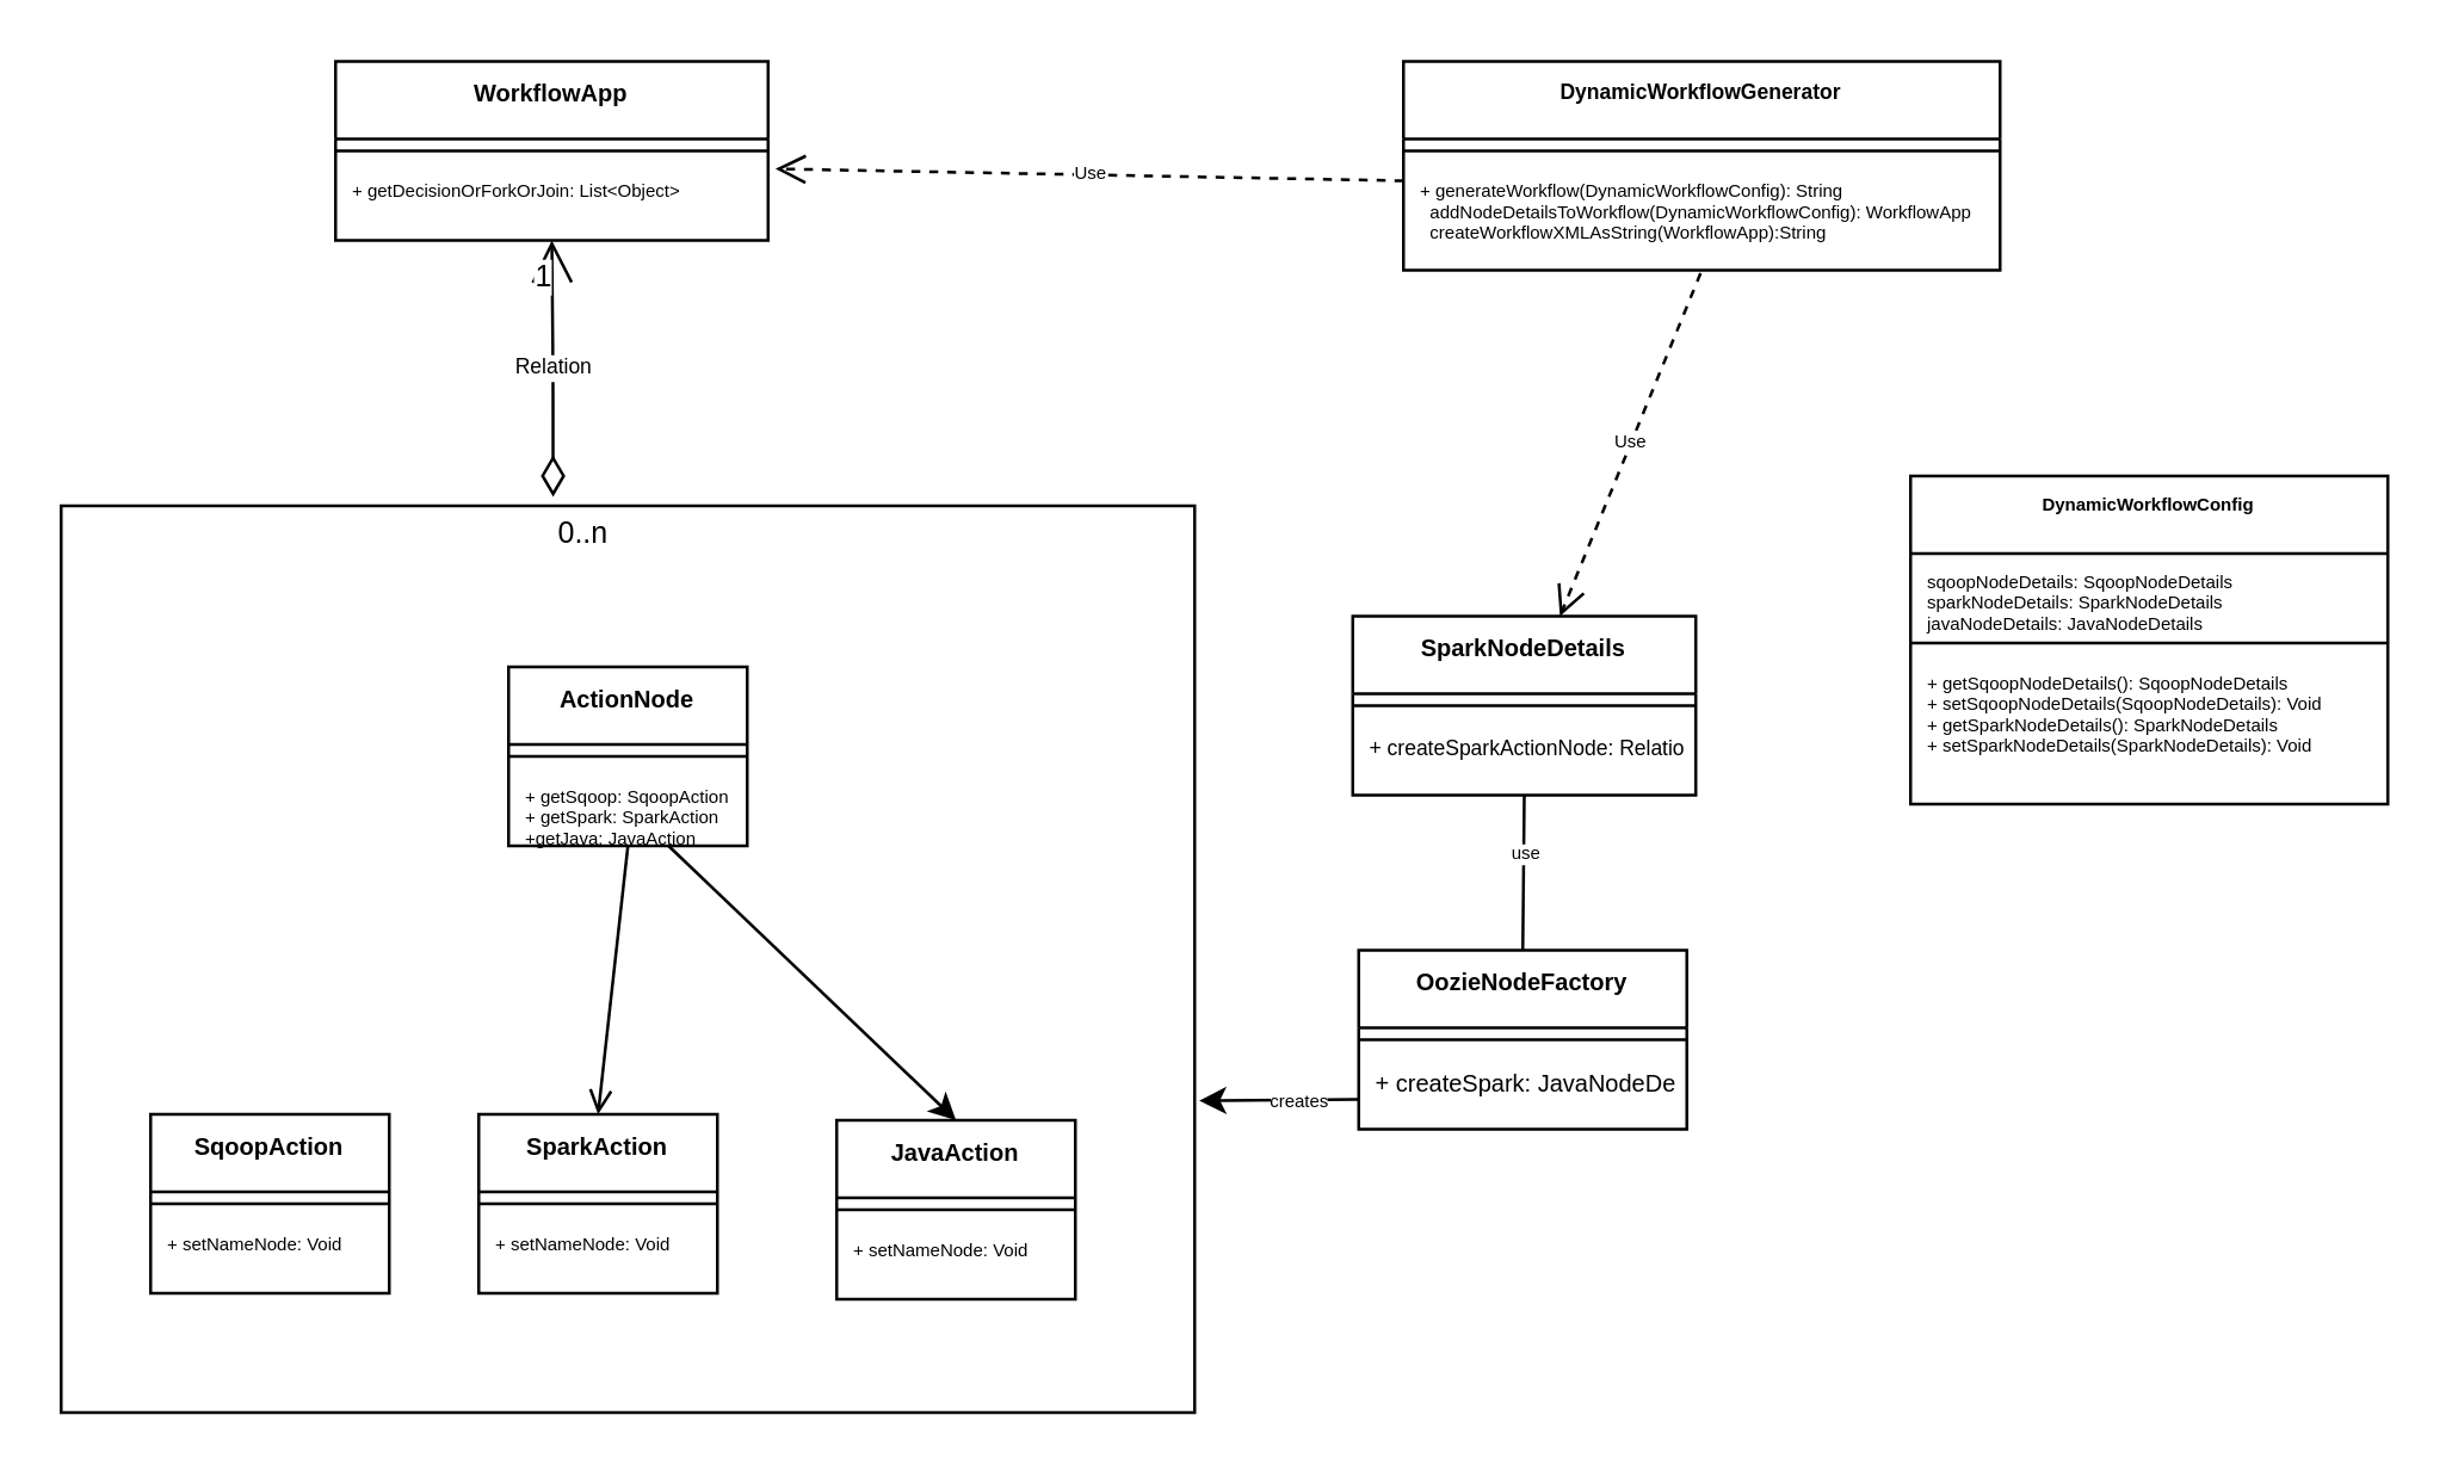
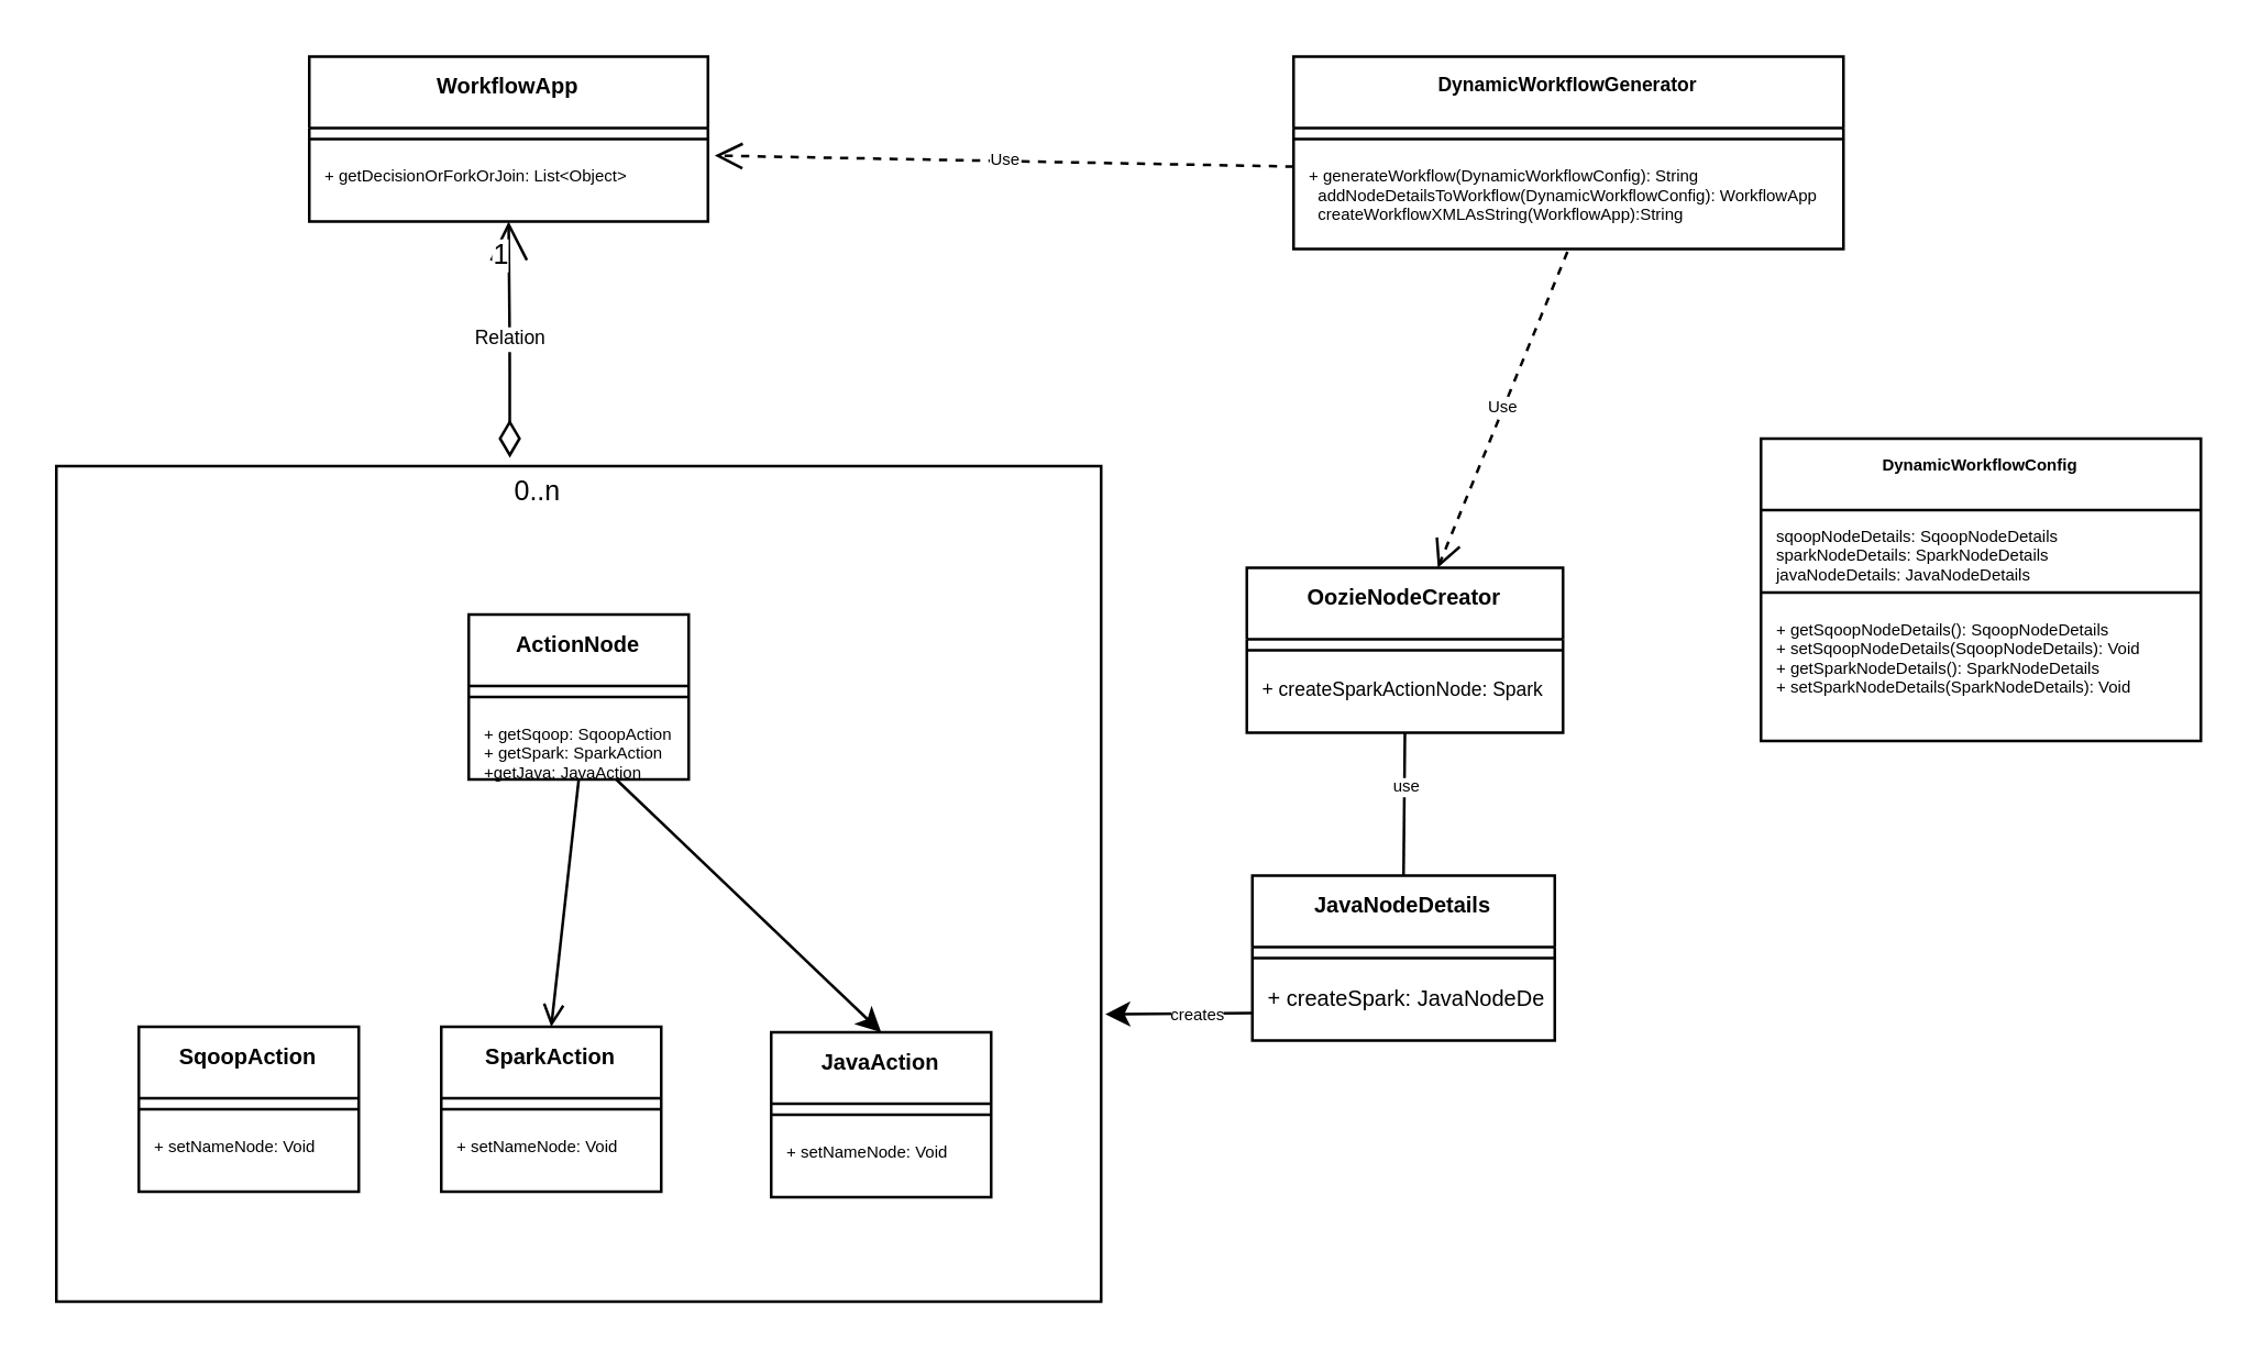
  <mxCell id="0" />
  <mxCell id="1" parent="0" />
- <mxCell id="2" value="SparkNodeDetails" style="swimlane;fontStyle=1;align=center;verticalAlign=top;childLayout=stackLayout;horizontal=1;startSize=26;horizontalStack=0;resizeParent=1;resizeParentMax=0;resizeLast=0;collapsible=1;marginBottom=0;fontSize=8;" vertex="1" parent="1"><mxGeometry x="453" y="206" width="115" height="60" as="geometry" /></mxCell>
+ <mxCell id="2" value="OozieNodeCreator" style="swimlane;fontStyle=1;align=center;verticalAlign=top;childLayout=stackLayout;horizontal=1;startSize=26;horizontalStack=0;resizeParent=1;resizeParentMax=0;resizeLast=0;collapsible=1;marginBottom=0;fontSize=8;" vertex="1" parent="1"><mxGeometry x="453" y="206" width="115" height="60" as="geometry" /></mxCell>
  <mxCell id="3" value="" style="line;strokeWidth=1;fillColor=none;align=left;verticalAlign=middle;spacingTop=-1;spacingLeft=3;spacingRight=3;rotatable=0;labelPosition=right;points=[];portConstraint=eastwest;" vertex="1" parent="2"><mxGeometry y="26" width="115" height="8" as="geometry" /></mxCell>
- <mxCell id="4" value="+ createSparkActionNode: Relation" style="text;strokeColor=none;fillColor=none;align=left;verticalAlign=top;spacingLeft=4;spacingRight=4;overflow=hidden;rotatable=0;points=[[0,0.5],[1,0.5]];portConstraint=eastwest;fontSize=7;" vertex="1" parent="2"><mxGeometry y="34" width="115" height="26" as="geometry" /></mxCell>
- <mxCell id="5" value="OozieNodeFactory" style="swimlane;fontStyle=1;align=center;verticalAlign=top;childLayout=stackLayout;horizontal=1;startSize=26;horizontalStack=0;resizeParent=1;resizeParentMax=0;resizeLast=0;collapsible=1;marginBottom=0;fontSize=8;" vertex="1" parent="1"><mxGeometry x="455" y="318" width="110" height="60" as="geometry" /></mxCell>
+ <mxCell id="4" value="+ createSparkActionNode: Spark" style="text;strokeColor=none;fillColor=none;align=left;verticalAlign=top;spacingLeft=4;spacingRight=4;overflow=hidden;rotatable=0;points=[[0,0.5],[1,0.5]];portConstraint=eastwest;fontSize=7;" vertex="1" parent="2"><mxGeometry y="34" width="115" height="26" as="geometry" /></mxCell>
+ <mxCell id="5" value="JavaNodeDetails" style="swimlane;fontStyle=1;align=center;verticalAlign=top;childLayout=stackLayout;horizontal=1;startSize=26;horizontalStack=0;resizeParent=1;resizeParentMax=0;resizeLast=0;collapsible=1;marginBottom=0;fontSize=8;" vertex="1" parent="1"><mxGeometry x="455" y="318" width="110" height="60" as="geometry" /></mxCell>
  <mxCell id="6" value="" style="line;strokeWidth=1;fillColor=none;align=left;verticalAlign=middle;spacingTop=-1;spacingLeft=3;spacingRight=3;rotatable=0;labelPosition=right;points=[];portConstraint=eastwest;" vertex="1" parent="5"><mxGeometry y="26" width="110" height="8" as="geometry" /></mxCell>
  <mxCell id="7" value="+ createSpark: JavaNodeDetails" style="text;strokeColor=none;fillColor=none;align=left;verticalAlign=top;spacingLeft=4;spacingRight=4;overflow=hidden;rotatable=0;points=[[0,0.5],[1,0.5]];portConstraint=eastwest;fontSize=8;" vertex="1" parent="5"><mxGeometry y="34" width="110" height="26" as="geometry" /></mxCell>
  <mxCell id="8" value="SqoopAction" style="swimlane;fontStyle=1;align=center;verticalAlign=top;childLayout=stackLayout;horizontal=1;startSize=26;horizontalStack=0;resizeParent=1;resizeParentMax=0;resizeLast=0;collapsible=1;marginBottom=0;fontSize=8;" vertex="1" parent="1"><mxGeometry x="50" y="373" width="80" height="60" as="geometry" /></mxCell>
  <mxCell id="9" value="" style="line;strokeWidth=1;fillColor=none;align=left;verticalAlign=middle;spacingTop=-1;spacingLeft=3;spacingRight=3;rotatable=0;labelPosition=right;points=[];portConstraint=eastwest;" vertex="1" parent="8"><mxGeometry y="26" width="80" height="8" as="geometry" /></mxCell>
  <mxCell id="10" value="+ setNameNode: Void" style="text;strokeColor=none;fillColor=none;align=left;verticalAlign=top;spacingLeft=4;spacingRight=4;overflow=hidden;rotatable=0;points=[[0,0.5],[1,0.5]];portConstraint=eastwest;fontSize=6;" vertex="1" parent="8"><mxGeometry y="34" width="80" height="26" as="geometry" /></mxCell>
  <mxCell id="11" value="SparkAction" style="swimlane;fontStyle=1;align=center;verticalAlign=top;childLayout=stackLayout;horizontal=1;startSize=26;horizontalStack=0;resizeParent=1;resizeParentMax=0;resizeLast=0;collapsible=1;marginBottom=0;fontSize=8;" vertex="1" parent="1"><mxGeometry x="160" y="373" width="80" height="60" as="geometry" /></mxCell>
  <mxCell id="12" value="" style="line;strokeWidth=1;fillColor=none;align=left;verticalAlign=middle;spacingTop=-1;spacingLeft=3;spacingRight=3;rotatable=0;labelPosition=right;points=[];portConstraint=eastwest;" vertex="1" parent="11"><mxGeometry y="26" width="80" height="8" as="geometry" /></mxCell>
  <mxCell id="13" value="+ setNameNode: Void" style="text;strokeColor=none;fillColor=none;align=left;verticalAlign=top;spacingLeft=4;spacingRight=4;overflow=hidden;rotatable=0;points=[[0,0.5],[1,0.5]];portConstraint=eastwest;fontSize=6;" vertex="1" parent="11"><mxGeometry y="34" width="80" height="26" as="geometry" /></mxCell>
  <mxCell id="14" value="JavaAction" style="swimlane;fontStyle=1;align=center;verticalAlign=top;childLayout=stackLayout;horizontal=1;startSize=26;horizontalStack=0;resizeParent=1;resizeParentMax=0;resizeLast=0;collapsible=1;marginBottom=0;fontSize=8;" vertex="1" parent="1"><mxGeometry x="280" y="375" width="80" height="60" as="geometry" /></mxCell>
  <mxCell id="15" value="" style="line;strokeWidth=1;fillColor=none;align=left;verticalAlign=middle;spacingTop=-1;spacingLeft=3;spacingRight=3;rotatable=0;labelPosition=right;points=[];portConstraint=eastwest;" vertex="1" parent="14"><mxGeometry y="26" width="80" height="8" as="geometry" /></mxCell>
  <mxCell id="16" value="+ setNameNode: Void" style="text;strokeColor=none;fillColor=none;align=left;verticalAlign=top;spacingLeft=4;spacingRight=4;overflow=hidden;rotatable=0;points=[[0,0.5],[1,0.5]];portConstraint=eastwest;fontSize=6;" vertex="1" parent="14"><mxGeometry y="34" width="80" height="26" as="geometry" /></mxCell>
  <mxCell id="17" value="ActionNode" style="swimlane;fontStyle=1;align=center;verticalAlign=top;childLayout=stackLayout;horizontal=1;startSize=26;horizontalStack=0;resizeParent=1;resizeParentMax=0;resizeLast=0;collapsible=1;marginBottom=0;fontSize=8;" vertex="1" parent="1"><mxGeometry x="170" y="223" width="80" height="60" as="geometry" /></mxCell>
  <mxCell id="18" value="" style="line;strokeWidth=1;fillColor=none;align=left;verticalAlign=middle;spacingTop=-1;spacingLeft=3;spacingRight=3;rotatable=0;labelPosition=right;points=[];portConstraint=eastwest;" vertex="1" parent="17"><mxGeometry y="26" width="80" height="8" as="geometry" /></mxCell>
  <mxCell id="19" value="+ getSqoop: SqoopAction&#10;+ getSpark: SparkAction&#10;+getJava: JavaAction&#10;&#10;" style="text;strokeColor=none;fillColor=none;align=left;verticalAlign=top;spacingLeft=4;spacingRight=4;overflow=hidden;rotatable=0;points=[[0,0.5],[1,0.5]];portConstraint=eastwest;fontSize=6;" vertex="1" parent="17"><mxGeometry y="34" width="80" height="26" as="geometry" /></mxCell>
  <mxCell id="20" value="" style="endArrow=open;html=1;fontSize=6;exitX=0.5;exitY=1;exitDx=0;exitDy=0;entryX=0.5;entryY=0;entryDx=0;entryDy=0;" edge="1" parent="1" source="17" target="11"><mxGeometry width="50" height="50" relative="1" as="geometry"><mxPoint x="220" y="299" as="sourcePoint" /><mxPoint x="110" y="383" as="targetPoint" /></mxGeometry></mxCell>
  <mxCell id="21" value="" style="endArrow=classic;html=1;fontSize=6;entryX=0.5;entryY=0;entryDx=0;entryDy=0;" edge="1" parent="1" source="19" target="14"><mxGeometry width="50" height="50" relative="1" as="geometry"><mxPoint x="210" y="293" as="sourcePoint" /><mxPoint x="210" y="383" as="targetPoint" /></mxGeometry></mxCell>
  <mxCell id="22" value="" style="rounded=0;whiteSpace=wrap;html=1;fontSize=6;fillColor=none;" vertex="1" parent="1"><mxGeometry x="20" y="169" width="380" height="304" as="geometry" /></mxCell>
  <mxCell id="23" value="" style="endArrow=classic;html=1;fontSize=6;entryX=1.004;entryY=0.656;entryDx=0;entryDy=0;entryPerimeter=0;exitX=0;exitY=0.923;exitDx=0;exitDy=0;exitPerimeter=0;" edge="1" parent="1" target="22"><mxGeometry width="50" height="50" relative="1" as="geometry"><mxPoint x="455" y="368" as="sourcePoint" /><mxPoint x="510" y="473" as="targetPoint" /></mxGeometry></mxCell>
  <mxCell id="24" value="creates" style="text;html=1;resizable=0;points=[];align=center;verticalAlign=middle;labelBackgroundColor=#ffffff;fontSize=6;" vertex="1" connectable="0" parent="23"><mxGeometry x="-0.214" relative="1" as="geometry"><mxPoint as="offset" /></mxGeometry></mxCell>
  <mxCell id="25" value="" style="endArrow=none;html=1;fontSize=6;entryX=0.5;entryY=0;entryDx=0;entryDy=0;exitX=0.5;exitY=1;exitDx=0;exitDy=0;endSize=5;" edge="1" parent="1" source="2" target="5"><mxGeometry width="50" height="50" relative="1" as="geometry"><mxPoint x="510" y="294" as="sourcePoint" /><mxPoint x="411.5" y="378.5" as="targetPoint" /></mxGeometry></mxCell>
  <mxCell id="26" value="use" style="text;html=1;resizable=0;points=[];align=center;verticalAlign=middle;labelBackgroundColor=#ffffff;fontSize=6;" vertex="1" connectable="0" parent="25"><mxGeometry x="-0.214" relative="1" as="geometry"><mxPoint as="offset" /></mxGeometry></mxCell>
  <mxCell id="27" value="WorkflowApp" style="swimlane;fontStyle=1;align=center;verticalAlign=top;childLayout=stackLayout;horizontal=1;startSize=26;horizontalStack=0;resizeParent=1;resizeParentMax=0;resizeLast=0;collapsible=1;marginBottom=0;fontSize=8;" vertex="1" parent="1"><mxGeometry x="112" y="20" width="145" height="60" as="geometry" /></mxCell>
  <mxCell id="28" value="" style="line;strokeWidth=1;fillColor=none;align=left;verticalAlign=middle;spacingTop=-1;spacingLeft=3;spacingRight=3;rotatable=0;labelPosition=right;points=[];portConstraint=eastwest;" vertex="1" parent="27"><mxGeometry y="26" width="145" height="8" as="geometry" /></mxCell>
  <mxCell id="29" value="+ getDecisionOrForkOrJoin: List&lt;Object&gt;" style="text;strokeColor=none;fillColor=none;align=left;verticalAlign=top;spacingLeft=4;spacingRight=4;overflow=hidden;rotatable=0;points=[[0,0.5],[1,0.5]];portConstraint=eastwest;fontSize=6;" vertex="1" parent="27"><mxGeometry y="34" width="145" height="26" as="geometry" /></mxCell>
  <mxCell id="30" value="Relation" style="endArrow=open;html=1;endSize=12;startArrow=diamondThin;startSize=11;startFill=0;edgeStyle=orthogonalEdgeStyle;fontSize=7;exitX=0.434;exitY=-0.01;exitDx=0;exitDy=0;exitPerimeter=0;entryX=0.5;entryY=1;entryDx=0;entryDy=0;" edge="1" parent="1" source="22" target="27"><mxGeometry relative="1" as="geometry"><mxPoint x="170" y="120" as="sourcePoint" /><mxPoint x="330" y="120" as="targetPoint" /></mxGeometry></mxCell>
  <mxCell id="31" value="0..n" style="resizable=0;html=1;align=left;verticalAlign=top;labelBackgroundColor=#ffffff;fontSize=10;" connectable="0" vertex="1" parent="30"><mxGeometry x="-1" relative="1" as="geometry" /></mxCell>
  <mxCell id="32" value="1" style="resizable=0;html=1;align=right;verticalAlign=top;labelBackgroundColor=#ffffff;fontSize=10;" connectable="0" vertex="1" parent="30"><mxGeometry x="1" relative="1" as="geometry" /></mxCell>
  <mxCell id="33" value="DynamicWorkflowGenerator" style="swimlane;fontStyle=1;align=center;verticalAlign=top;childLayout=stackLayout;horizontal=1;startSize=26;horizontalStack=0;resizeParent=1;resizeParentMax=0;resizeLast=0;collapsible=1;marginBottom=0;fillColor=none;fontSize=7;" vertex="1" parent="1"><mxGeometry x="470" y="20" width="200" height="70" as="geometry" /></mxCell>
  <mxCell id="34" value="" style="line;strokeWidth=1;fillColor=none;align=left;verticalAlign=middle;spacingTop=-1;spacingLeft=3;spacingRight=3;rotatable=0;labelPosition=right;points=[];portConstraint=eastwest;" vertex="1" parent="33"><mxGeometry y="26" width="200" height="8" as="geometry" /></mxCell>
  <mxCell id="35" value="+ generateWorkflow(DynamicWorkflowConfig): String&#10;  addNodeDetailsToWorkflow(DynamicWorkflowConfig): WorkflowApp&#10;  createWorkflowXMLAsString(WorkflowApp):String&#10;&#10;" style="text;strokeColor=none;fillColor=none;align=left;verticalAlign=top;spacingLeft=4;spacingRight=4;overflow=hidden;rotatable=0;points=[[0,0.5],[1,0.5]];portConstraint=eastwest;fontSize=6;" vertex="1" parent="33"><mxGeometry y="34" width="200" height="36" as="geometry" /></mxCell>
  <mxCell id="36" value="Use" style="endArrow=open;endSize=8;dashed=1;html=1;fontSize=6;exitX=0.498;exitY=1.028;exitDx=0;exitDy=0;exitPerimeter=0;entryX=0.604;entryY=0;entryDx=0;entryDy=0;entryPerimeter=0;" edge="1" parent="1" source="35" target="2"><mxGeometry width="160" relative="1" as="geometry"><mxPoint x="580" y="130" as="sourcePoint" /><mxPoint x="740" y="130" as="targetPoint" /></mxGeometry></mxCell>
  <mxCell id="37" value="Use" style="endArrow=open;endSize=8;dashed=1;html=1;fontSize=6;exitX=0;exitY=0.167;exitDx=0;exitDy=0;exitPerimeter=0;entryX=1.017;entryY=0.077;entryDx=0;entryDy=0;entryPerimeter=0;" edge="1" parent="1" source="35" target="29"><mxGeometry width="160" relative="1" as="geometry"><mxPoint x="584.5" y="101" as="sourcePoint" /><mxPoint x="532.5" y="216" as="targetPoint" /></mxGeometry></mxCell>
  <mxCell id="38" value="DynamicWorkflowConfig" style="swimlane;fontStyle=1;align=center;verticalAlign=top;childLayout=stackLayout;horizontal=1;startSize=26;horizontalStack=0;resizeParent=1;resizeParentMax=0;resizeLast=0;collapsible=1;marginBottom=0;fillColor=none;fontSize=6;" vertex="1" parent="1"><mxGeometry x="640" y="159" width="160" height="110" as="geometry" /></mxCell>
  <mxCell id="39" value="sqoopNodeDetails: SqoopNodeDetails&#10;sparkNodeDetails: SparkNodeDetails&#10;javaNodeDetails: JavaNodeDetails&#10;" style="text;strokeColor=none;fillColor=none;align=left;verticalAlign=top;spacingLeft=4;spacingRight=4;overflow=hidden;rotatable=0;points=[[0,0.5],[1,0.5]];portConstraint=eastwest;fontSize=6;" vertex="1" parent="38"><mxGeometry y="26" width="160" height="26" as="geometry" /></mxCell>
  <mxCell id="40" value="" style="line;strokeWidth=1;fillColor=none;align=left;verticalAlign=middle;spacingTop=-1;spacingLeft=3;spacingRight=3;rotatable=0;labelPosition=right;points=[];portConstraint=eastwest;" vertex="1" parent="38"><mxGeometry y="52" width="160" height="8" as="geometry" /></mxCell>
  <mxCell id="41" value="+ getSqoopNodeDetails(): SqoopNodeDetails&#10;+ setSqoopNodeDetails(SqoopNodeDetails): Void&#10;+ getSparkNodeDetails(): SparkNodeDetails&#10;+ setSparkNodeDetails(SparkNodeDetails): Void&#10;" style="text;strokeColor=none;fillColor=none;align=left;verticalAlign=top;spacingLeft=4;spacingRight=4;overflow=hidden;rotatable=0;points=[[0,0.5],[1,0.5]];portConstraint=eastwest;fontSize=6;" vertex="1" parent="38"><mxGeometry y="60" width="160" height="50" as="geometry" /></mxCell>
